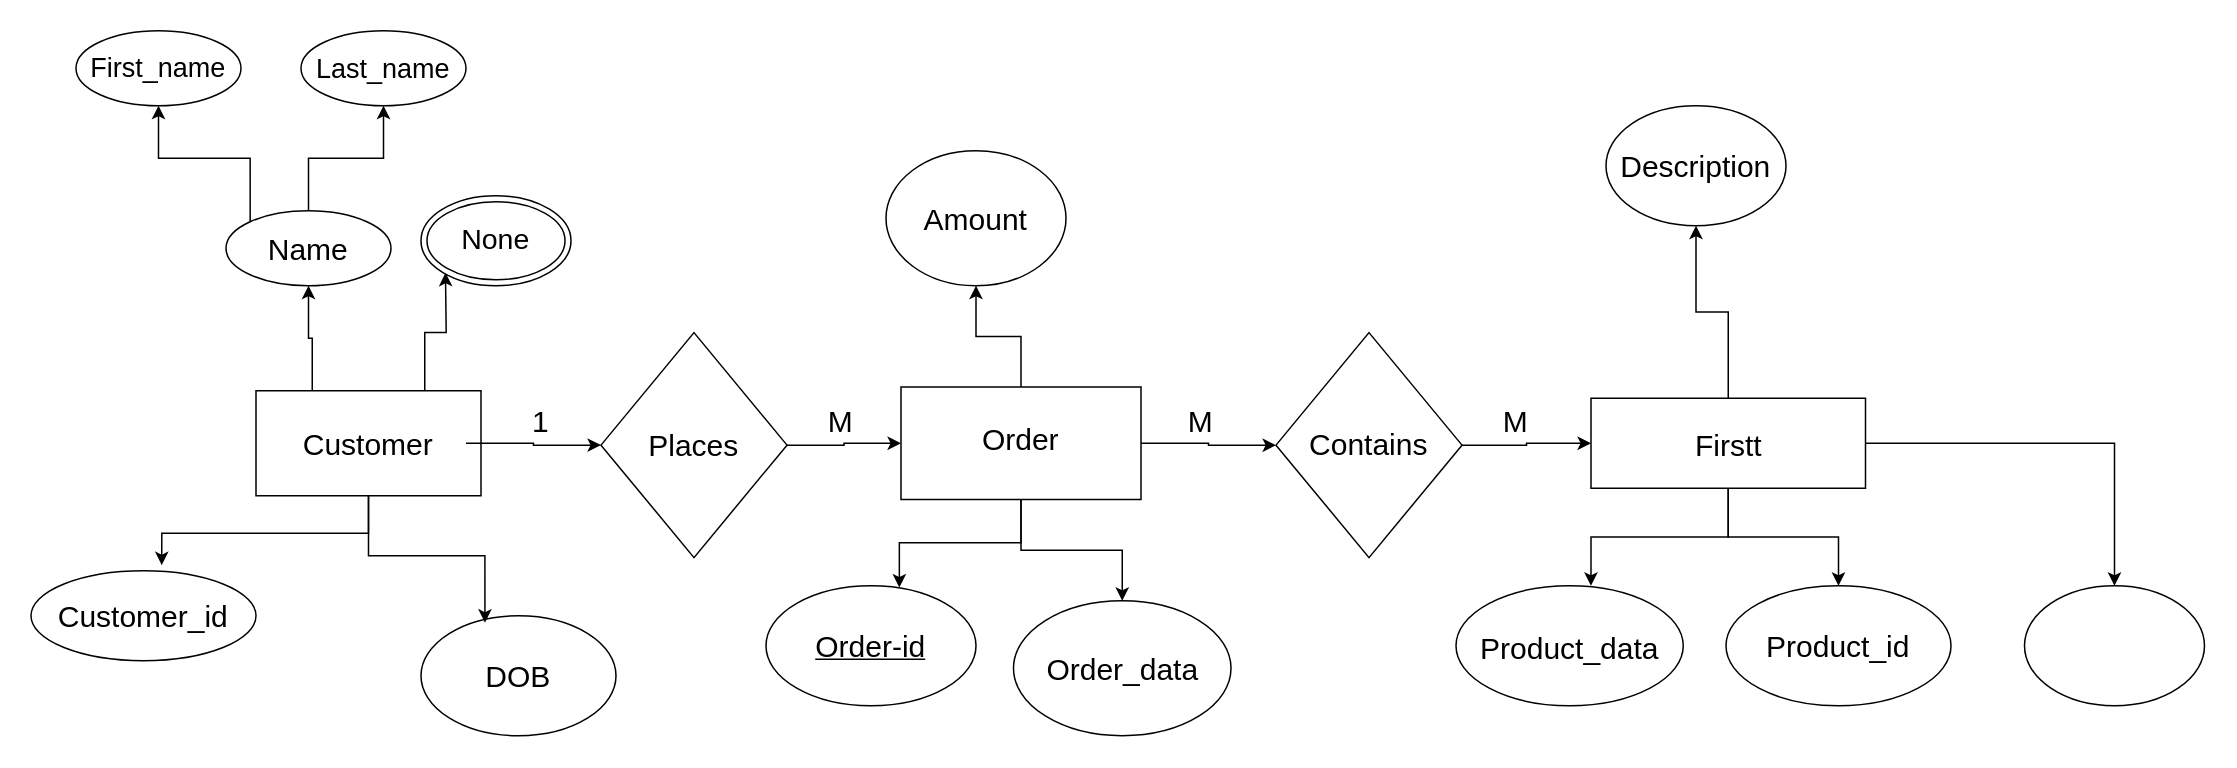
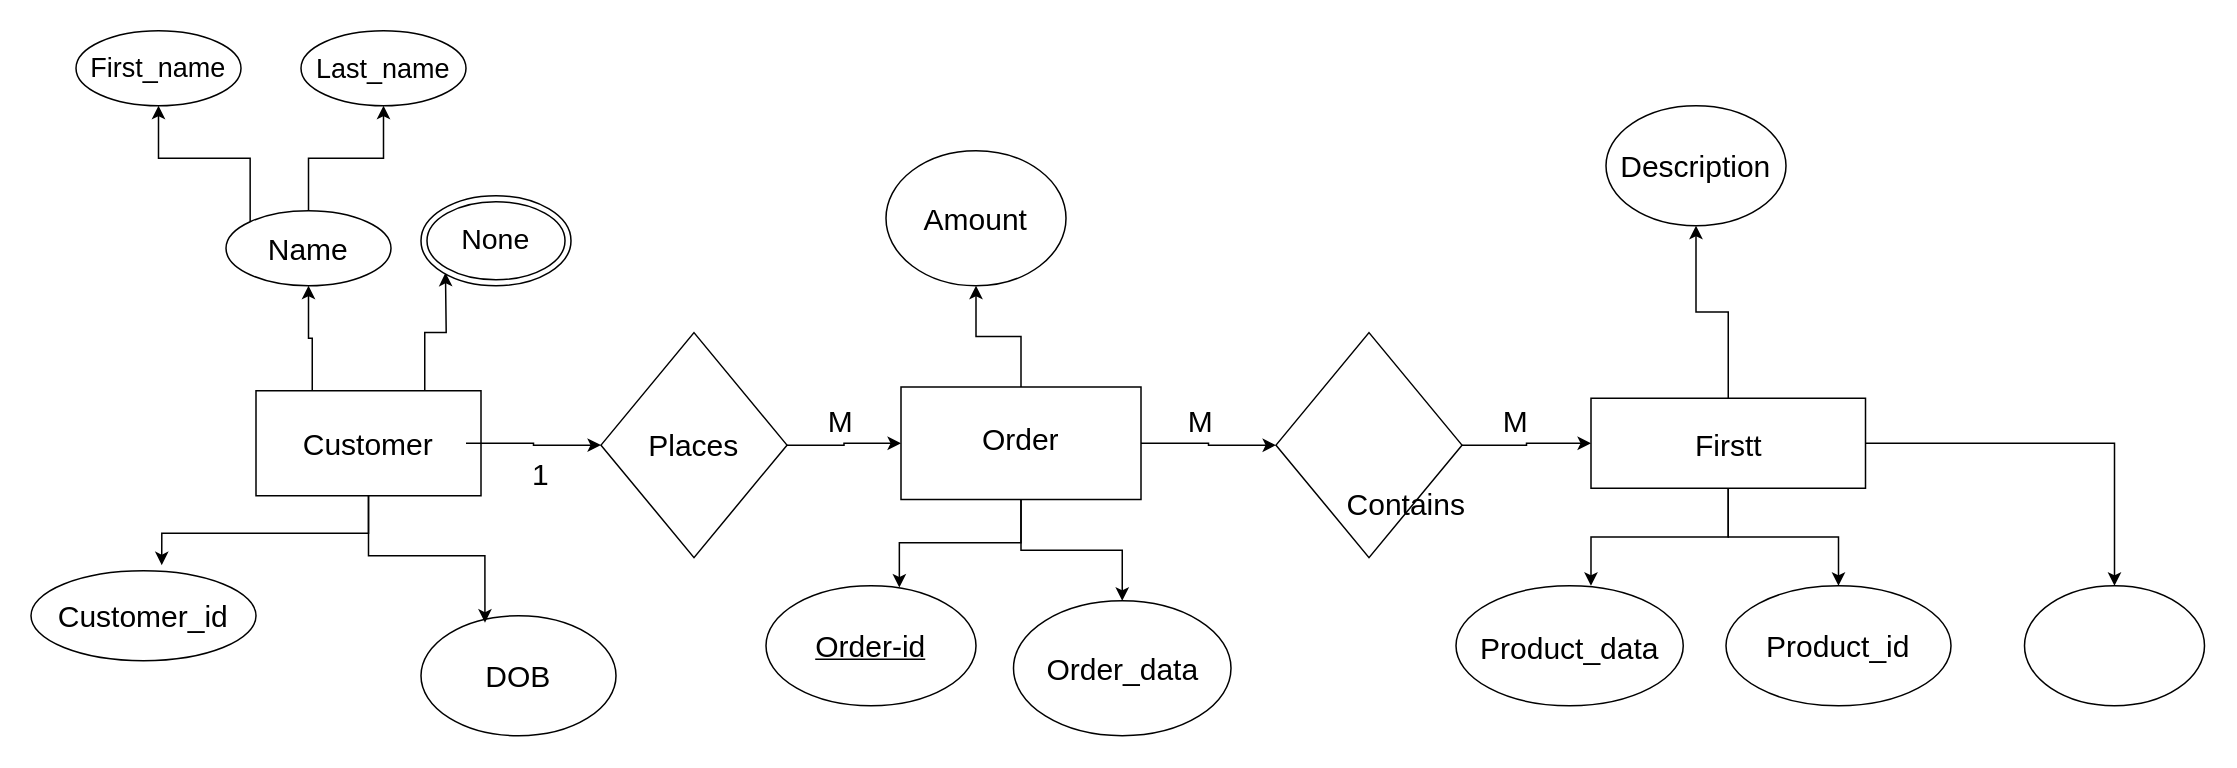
  <mxCell id="0" />
  <mxCell id="1" parent="0" />
  <mxCell id="2" style="edgeStyle=orthogonalEdgeStyle;rounded=0;orthogonalLoop=1;jettySize=auto;html=1;exitX=0.25;exitY=0;exitDx=0;exitDy=0;" edge="1" parent="1" source="4" target="25"><mxGeometry relative="1" as="geometry" /></mxCell>
  <mxCell id="3" style="edgeStyle=orthogonalEdgeStyle;rounded=0;orthogonalLoop=1;jettySize=auto;html=1;exitX=0.75;exitY=0;exitDx=0;exitDy=0;entryX=0;entryY=1;entryDx=0;entryDy=0;" edge="1" parent="1" source="4"><mxGeometry relative="1" as="geometry"><mxPoint x="296.307" y="181.321" as="targetPoint" /></mxGeometry></mxCell>
  <mxCell id="4" value="" style="rounded=0;whiteSpace=wrap;html=1;" vertex="1" parent="1"><mxGeometry x="170" y="260" width="150" height="70" as="geometry" /></mxCell>
  <mxCell id="5" style="edgeStyle=orthogonalEdgeStyle;rounded=0;orthogonalLoop=1;jettySize=auto;html=1;entryX=0;entryY=0.5;entryDx=0;entryDy=0;" edge="1" parent="1" source="6" target="10"><mxGeometry relative="1" as="geometry" /></mxCell>
  <mxCell id="6" value="" style="rhombus;whiteSpace=wrap;html=1;" vertex="1" parent="1"><mxGeometry x="400" y="221.25" width="124" height="150" as="geometry" /></mxCell>
  <mxCell id="7" style="edgeStyle=orthogonalEdgeStyle;rounded=0;orthogonalLoop=1;jettySize=auto;html=1;" edge="1" parent="1" source="10" target="19"><mxGeometry relative="1" as="geometry" /></mxCell>
  <mxCell id="8" value="" style="edgeStyle=orthogonalEdgeStyle;rounded=0;orthogonalLoop=1;jettySize=auto;html=1;" edge="1" parent="1" source="10" target="33"><mxGeometry relative="1" as="geometry" /></mxCell>
  <mxCell id="9" value="" style="edgeStyle=orthogonalEdgeStyle;rounded=0;orthogonalLoop=1;jettySize=auto;html=1;" edge="1" parent="1" source="10" target="34"><mxGeometry relative="1" as="geometry" /></mxCell>
  <mxCell id="10" value="" style="rounded=0;whiteSpace=wrap;html=1;" vertex="1" parent="1"><mxGeometry x="600" y="257.5" width="160" height="75" as="geometry" /></mxCell>
  <mxCell id="11" style="edgeStyle=orthogonalEdgeStyle;rounded=0;orthogonalLoop=1;jettySize=auto;html=1;entryX=0.5;entryY=0;entryDx=0;entryDy=0;" edge="1" parent="1" source="14" target="40"><mxGeometry relative="1" as="geometry" /></mxCell>
  <mxCell id="12" style="edgeStyle=orthogonalEdgeStyle;rounded=0;orthogonalLoop=1;jettySize=auto;html=1;" edge="1" parent="1" source="14" target="41"><mxGeometry relative="1" as="geometry" /></mxCell>
  <mxCell id="13" style="edgeStyle=orthogonalEdgeStyle;rounded=0;orthogonalLoop=1;jettySize=auto;html=1;entryX=0.5;entryY=1;entryDx=0;entryDy=0;" edge="1" parent="1" source="14" target="38"><mxGeometry relative="1" as="geometry" /></mxCell>
  <mxCell id="14" value="" style="rounded=0;whiteSpace=wrap;html=1;" vertex="1" parent="1"><mxGeometry x="1060" y="265" width="183" height="60" as="geometry" /></mxCell>
  <mxCell id="15" style="edgeStyle=orthogonalEdgeStyle;rounded=0;orthogonalLoop=1;jettySize=auto;html=1;entryX=0;entryY=0.5;entryDx=0;entryDy=0;" edge="1" parent="1" source="16" target="6"><mxGeometry relative="1" as="geometry" /></mxCell>
  <mxCell id="16" value="Customer" style="text;html=1;align=center;verticalAlign=middle;whiteSpace=wrap;rounded=0;fontSize=20;" vertex="1" parent="1"><mxGeometry x="180" y="280" width="130" height="30" as="geometry" /></mxCell>
  <mxCell id="17" value="&lt;font style=&quot;font-size: 20px;&quot;&gt;Places&lt;/font&gt;" style="text;html=1;align=center;verticalAlign=middle;whiteSpace=wrap;rounded=0;" vertex="1" parent="1"><mxGeometry x="432" y="281.25" width="60" height="30" as="geometry" /></mxCell>
  <mxCell id="18" style="edgeStyle=orthogonalEdgeStyle;rounded=0;orthogonalLoop=1;jettySize=auto;html=1;entryX=0;entryY=0.5;entryDx=0;entryDy=0;" edge="1" parent="1" source="19" target="14"><mxGeometry relative="1" as="geometry" /></mxCell>
  <mxCell id="19" value="" style="rhombus;whiteSpace=wrap;html=1;" vertex="1" parent="1"><mxGeometry x="850" y="221.25" width="124" height="150" as="geometry" /></mxCell>
  <mxCell id="20" value="&lt;font style=&quot;font-size: 20px;&quot;&gt;Order&lt;/font&gt;" style="text;html=1;align=center;verticalAlign=middle;whiteSpace=wrap;rounded=0;" vertex="1" parent="1"><mxGeometry x="650" y="277" width="60" height="30" as="geometry" /></mxCell>
- <mxCell id="21" value="&lt;font style=&quot;font-size: 20px;&quot;&gt;Contains&lt;/font&gt;" style="text;html=1;align=center;verticalAlign=middle;whiteSpace=wrap;rounded=0;" vertex="1" parent="1"><mxGeometry x="882" y="280" width="60" height="30" as="geometry" /></mxCell>
+ <mxCell id="21" value="&lt;font style=&quot;font-size: 20px;&quot;&gt;Contains&lt;/font&gt;" style="text;html=1;align=center;verticalAlign=middle;whiteSpace=wrap;rounded=0;" vertex="1" parent="1"><mxGeometry x="907" y="320" width="60" height="30" as="geometry" /></mxCell>
  <mxCell id="22" value="&lt;font style=&quot;font-size: 20px;&quot;&gt;First&lt;span style=&quot;background-color: transparent; color: light-dark(rgb(0, 0, 0), rgb(255, 255, 255));&quot;&gt;t&lt;/span&gt;&lt;/font&gt;" style="text;html=1;align=center;verticalAlign=middle;whiteSpace=wrap;rounded=0;" vertex="1" parent="1"><mxGeometry x="1121.5" y="281.25" width="60" height="30" as="geometry" /></mxCell>
  <mxCell id="23" style="edgeStyle=orthogonalEdgeStyle;rounded=0;orthogonalLoop=1;jettySize=auto;html=1;exitX=0;exitY=0;exitDx=0;exitDy=0;" edge="1" parent="1" source="25" target="26"><mxGeometry relative="1" as="geometry" /></mxCell>
  <mxCell id="24" style="edgeStyle=orthogonalEdgeStyle;rounded=0;orthogonalLoop=1;jettySize=auto;html=1;entryX=0.5;entryY=1;entryDx=0;entryDy=0;" edge="1" parent="1" source="25" target="27"><mxGeometry relative="1" as="geometry" /></mxCell>
  <mxCell id="25" value="" style="ellipse;whiteSpace=wrap;html=1;" vertex="1" parent="1"><mxGeometry x="150" y="140" width="110" height="50" as="geometry" /></mxCell>
  <mxCell id="26" value="&lt;font style=&quot;font-size: 18px;&quot;&gt;First_name&lt;/font&gt;" style="ellipse;whiteSpace=wrap;html=1;" vertex="1" parent="1"><mxGeometry x="50" y="20" width="110" height="50" as="geometry" /></mxCell>
  <mxCell id="27" value="" style="ellipse;whiteSpace=wrap;html=1;" vertex="1" parent="1"><mxGeometry x="200" y="20" width="110" height="50" as="geometry" /></mxCell>
  <mxCell id="28" value="" style="ellipse;shape=doubleEllipse;whiteSpace=wrap;html=1;" vertex="1" parent="1"><mxGeometry x="280" y="130" width="100" height="60" as="geometry" /></mxCell>
  <mxCell id="29" value="" style="ellipse;whiteSpace=wrap;html=1;" vertex="1" parent="1"><mxGeometry x="20" y="380" width="150" height="60" as="geometry" /></mxCell>
  <mxCell id="30" value="" style="ellipse;whiteSpace=wrap;html=1;" vertex="1" parent="1"><mxGeometry x="280" y="410" width="130" height="80" as="geometry" /></mxCell>
  <mxCell id="31" style="edgeStyle=orthogonalEdgeStyle;rounded=0;orthogonalLoop=1;jettySize=auto;html=1;entryX=0.581;entryY=-0.062;entryDx=0;entryDy=0;entryPerimeter=0;" edge="1" parent="1" source="4" target="29"><mxGeometry relative="1" as="geometry" /></mxCell>
  <mxCell id="32" style="edgeStyle=orthogonalEdgeStyle;rounded=0;orthogonalLoop=1;jettySize=auto;html=1;entryX=0.328;entryY=0.058;entryDx=0;entryDy=0;entryPerimeter=0;" edge="1" parent="1" source="4" target="30"><mxGeometry relative="1" as="geometry"><mxPoint x="320" y="400" as="targetPoint" /></mxGeometry></mxCell>
  <mxCell id="33" value="" style="ellipse;whiteSpace=wrap;html=1;" vertex="1" parent="1"><mxGeometry x="590" y="100" width="120" height="90" as="geometry" /></mxCell>
  <mxCell id="34" value="" style="ellipse;whiteSpace=wrap;html=1;" vertex="1" parent="1"><mxGeometry x="675" y="400" width="145" height="90" as="geometry" /></mxCell>
  <mxCell id="35" value="" style="ellipse;whiteSpace=wrap;html=1;" vertex="1" parent="1"><mxGeometry x="510" y="390" width="140" height="80" as="geometry" /></mxCell>
  <mxCell id="36" value="&lt;u&gt;&lt;font style=&quot;font-size: 20px;&quot;&gt;Order-id&lt;/font&gt;&lt;/u&gt;" style="text;html=1;align=center;verticalAlign=middle;whiteSpace=wrap;rounded=0;" vertex="1" parent="1"><mxGeometry x="540" y="415" width="80" height="30" as="geometry" /></mxCell>
  <mxCell id="37" style="edgeStyle=orthogonalEdgeStyle;rounded=0;orthogonalLoop=1;jettySize=auto;html=1;entryX=0.635;entryY=0.015;entryDx=0;entryDy=0;entryPerimeter=0;" edge="1" parent="1" source="10" target="35"><mxGeometry relative="1" as="geometry" /></mxCell>
  <mxCell id="38" value="" style="ellipse;whiteSpace=wrap;html=1;" vertex="1" parent="1"><mxGeometry x="1070" y="70" width="120" height="80" as="geometry" /></mxCell>
  <mxCell id="39" value="" style="ellipse;whiteSpace=wrap;html=1;" vertex="1" parent="1"><mxGeometry x="970" y="390" width="151.5" height="80" as="geometry" /></mxCell>
  <mxCell id="40" value="&lt;font style=&quot;font-size: 20px;&quot;&gt;Product_id&lt;/font&gt;" style="ellipse;whiteSpace=wrap;html=1;" vertex="1" parent="1"><mxGeometry x="1150" y="390" width="150" height="80" as="geometry" /></mxCell>
  <mxCell id="41" value="" style="ellipse;whiteSpace=wrap;html=1;" vertex="1" parent="1"><mxGeometry x="1349" y="390" width="120" height="80" as="geometry" /></mxCell>
  <mxCell id="42" style="edgeStyle=orthogonalEdgeStyle;rounded=0;orthogonalLoop=1;jettySize=auto;html=1;entryX=0.594;entryY=0;entryDx=0;entryDy=0;entryPerimeter=0;" edge="1" parent="1" source="14" target="39"><mxGeometry relative="1" as="geometry" /></mxCell>
  <mxCell id="43" value="&lt;font style=&quot;font-size: 18px;&quot;&gt;Last_name&lt;/font&gt;" style="text;html=1;align=center;verticalAlign=middle;whiteSpace=wrap;rounded=0;" vertex="1" parent="1"><mxGeometry x="225" y="31" width="60" height="30" as="geometry" /></mxCell>
  <mxCell id="44" value="&lt;font style=&quot;font-size: 20px;&quot;&gt;Name&lt;/font&gt;" style="text;html=1;align=center;verticalAlign=middle;whiteSpace=wrap;rounded=0;" vertex="1" parent="1"><mxGeometry x="175" y="150" width="60" height="30" as="geometry" /></mxCell>
  <mxCell id="45" value="&lt;font style=&quot;font-size: 19px;&quot;&gt;None&lt;/font&gt;" style="text;html=1;align=center;verticalAlign=middle;whiteSpace=wrap;rounded=0;" vertex="1" parent="1"><mxGeometry x="300" y="145" width="60" height="30" as="geometry" /></mxCell>
  <mxCell id="46" value="&lt;font style=&quot;font-size: 20px;&quot;&gt;Customer_id&lt;/font&gt;" style="text;html=1;align=center;verticalAlign=middle;whiteSpace=wrap;rounded=0;" vertex="1" parent="1"><mxGeometry x="65" y="395" width="60" height="30" as="geometry" /></mxCell>
  <mxCell id="47" value="&lt;font style=&quot;font-size: 20px;&quot;&gt;DOB&lt;/font&gt;" style="text;html=1;align=center;verticalAlign=middle;whiteSpace=wrap;rounded=0;" vertex="1" parent="1"><mxGeometry x="315" y="435" width="60" height="30" as="geometry" /></mxCell>
  <mxCell id="48" value="&lt;font style=&quot;font-size: 20px;&quot;&gt;Amount&lt;/font&gt;" style="text;html=1;align=center;verticalAlign=middle;whiteSpace=wrap;rounded=0;" vertex="1" parent="1"><mxGeometry x="620" y="130" width="60" height="30" as="geometry" /></mxCell>
  <mxCell id="49" value="&lt;font style=&quot;font-size: 20px;&quot;&gt;Order_data&lt;/font&gt;" style="text;html=1;align=center;verticalAlign=middle;whiteSpace=wrap;rounded=0;" vertex="1" parent="1"><mxGeometry x="718" y="430" width="60" height="30" as="geometry" /></mxCell>
  <mxCell id="50" value="&lt;font style=&quot;font-size: 20px;&quot;&gt;Product_data&lt;/font&gt;" style="text;html=1;align=center;verticalAlign=middle;whiteSpace=wrap;rounded=0;" vertex="1" parent="1"><mxGeometry x="1016" y="416" width="60" height="30" as="geometry" /></mxCell>
  <mxCell id="51" value="&lt;font style=&quot;font-size: 20px;&quot;&gt;Description&lt;/font&gt;" style="text;html=1;align=center;verticalAlign=middle;whiteSpace=wrap;rounded=0;" vertex="1" parent="1"><mxGeometry x="1100" y="95" width="60" height="30" as="geometry" /></mxCell>
- <mxCell id="52" value="1" style="text;html=1;align=center;verticalAlign=middle;whiteSpace=wrap;rounded=0;fontSize=20;" vertex="1" parent="1"><mxGeometry x="330" y="265" width="60" height="30" as="geometry" /></mxCell>
+ <mxCell id="52" value="1" style="text;html=1;align=center;verticalAlign=middle;whiteSpace=wrap;rounded=0;fontSize=20;" vertex="1" parent="1"><mxGeometry x="330" y="300" width="60" height="30" as="geometry" /></mxCell>
  <mxCell id="53" value="&lt;font style=&quot;font-size: 20px;&quot;&gt;M&lt;/font&gt;" style="text;html=1;align=center;verticalAlign=middle;whiteSpace=wrap;rounded=0;" vertex="1" parent="1"><mxGeometry x="530" y="265" width="60" height="30" as="geometry" /></mxCell>
  <mxCell id="54" value="&lt;font style=&quot;font-size: 20px;&quot;&gt;M&lt;/font&gt;" style="text;html=1;align=center;verticalAlign=middle;whiteSpace=wrap;rounded=0;" vertex="1" parent="1"><mxGeometry x="770" y="265" width="60" height="30" as="geometry" /></mxCell>
  <mxCell id="55" value="&lt;font style=&quot;font-size: 20px;&quot;&gt;M&lt;/font&gt;" style="text;html=1;align=center;verticalAlign=middle;whiteSpace=wrap;rounded=0;" vertex="1" parent="1"><mxGeometry x="980" y="265" width="60" height="30" as="geometry" /></mxCell>
